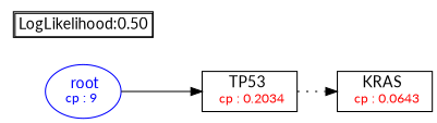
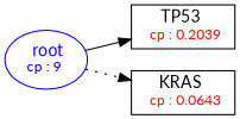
  digraph {
    fontname=Lato
    fontsize=10
    rankdir=LR
    node [fontname=Lato shape=box]
    edge [fontname=Lato]
    n1 [color=Blue label=<<font color='Blue'> root</font><br/><font color='Blue' POINT-SIZE='12'>cp : 9 </font>> shape=oval]
-   n2 [label=<TP53 <br/> <font color='Red' POINT-SIZE='12'> cp : 0.2034 </font>>]
+   n2 [label=<TP53 <br/> <font color='Red' POINT-SIZE='12'> cp : 0.2039 </font>>]
    n3 [label=<KRAS <br/> <font color='Red' POINT-SIZE='12'> cp : 0.0643 </font>>]
-   n4 [label=<<TABLE BORDER="1" CELLBORDER="1" CELLSPACING="0" >     <TR><TD ALIGN="LEFT">LogLikelihood:0.50</TD></TR>     </TABLE>> shape=plaintext]
    n1 -> n2 [style=solid]
-   n2 -> n3 [style=dotted]
+   n1 -> n3 [style=dotted]
  }
